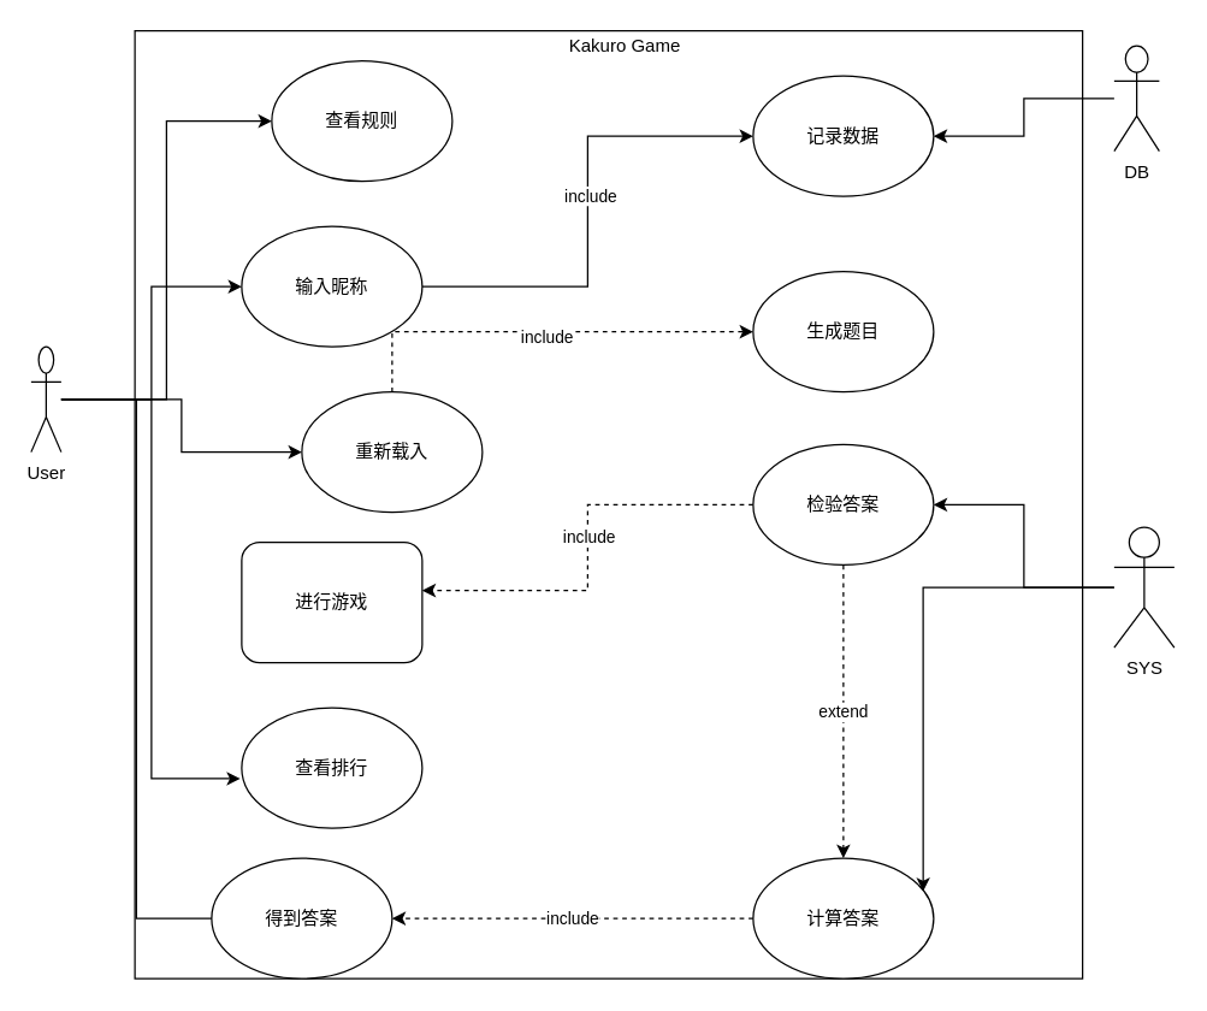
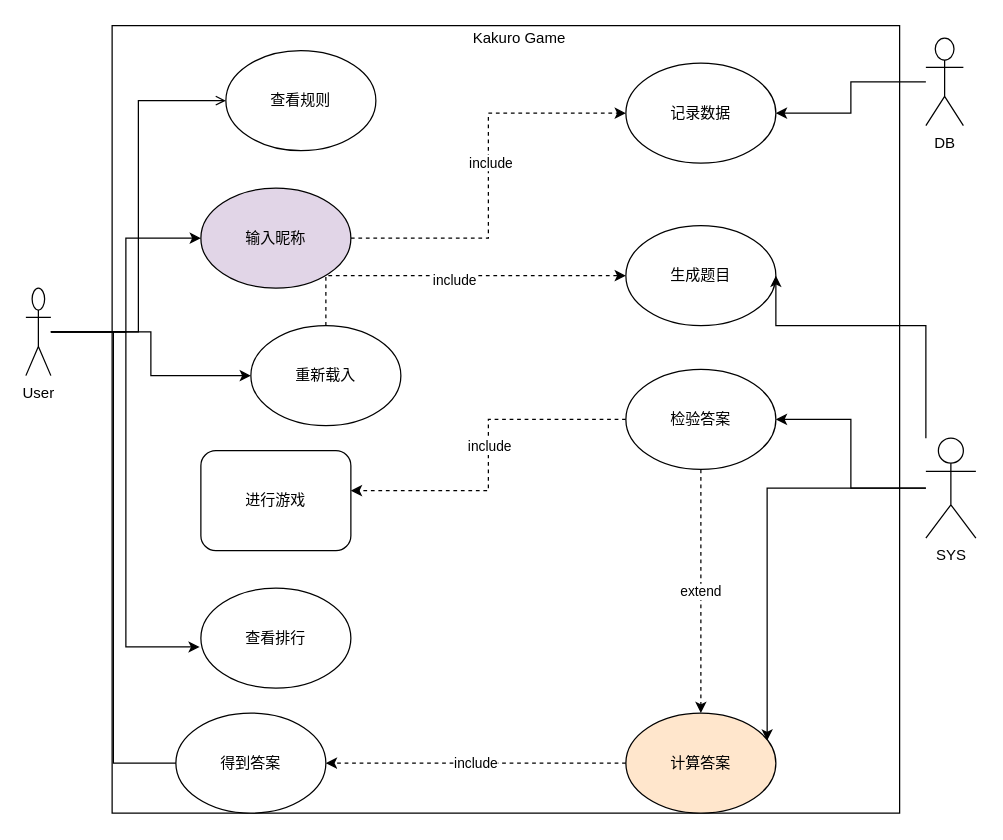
  <mxCell id="0" />
  <mxCell id="1" parent="0" />
  <mxCell id="2" value="User" style="shape=umlActor;verticalLabelPosition=bottom;verticalAlign=top;html=1;outlineConnect=0;" vertex="1" parent="1"><mxGeometry x="20" y="230" width="20" height="70" as="geometry" /></mxCell>
  <mxCell id="3" value="DB　" style="shape=umlActor;verticalLabelPosition=bottom;verticalAlign=top;html=1;outlineConnect=0;" vertex="1" parent="1"><mxGeometry x="740" y="30" width="30" height="70" as="geometry" /></mxCell>
  <mxCell id="4" value="SYS" style="shape=umlActor;verticalLabelPosition=bottom;verticalAlign=top;html=1;outlineConnect=0;" vertex="1" parent="1"><mxGeometry x="740" y="350" width="40" height="80" as="geometry" /></mxCell>
  <mxCell id="5" value="" style="whiteSpace=wrap;html=1;aspect=fixed;" vertex="1" parent="1"><mxGeometry x="89" y="20" width="630" height="630" as="geometry" /></mxCell>
  <mxCell id="6" value="Kakuro Game" style="text;html=1;strokeColor=none;fillColor=none;align=center;verticalAlign=middle;whiteSpace=wrap;rounded=0;" vertex="1" parent="1"><mxGeometry x="220" y="20" width="390" height="20" as="geometry" /></mxCell>
  <mxCell id="7" value="查看规则" style="ellipse;whiteSpace=wrap;html=1;" vertex="1" parent="1"><mxGeometry x="180" y="40" width="120" height="80" as="geometry" /></mxCell>
- <mxCell id="8" style="edgeStyle=orthogonalEdgeStyle;rounded=0;orthogonalLoop=1;jettySize=auto;html=1;entryX=0;entryY=0.5;entryDx=0;entryDy=0;dashed=0;" edge="1" parent="1" source="10" target="14"><mxGeometry relative="1" as="geometry" /></mxCell>
+ <mxCell id="8" style="edgeStyle=orthogonalEdgeStyle;rounded=0;orthogonalLoop=1;jettySize=auto;html=1;entryX=0;entryY=0.5;entryDx=0;entryDy=0;dashed=1;" edge="1" parent="1" source="10" target="14"><mxGeometry relative="1" as="geometry" /></mxCell>
  <mxCell id="9" value="include" style="edgeLabel;html=1;align=center;verticalAlign=middle;resizable=0;points=[];" vertex="1" connectable="0" parent="8"><mxGeometry x="0.07" y="-1" relative="1" as="geometry"><mxPoint as="offset" /></mxGeometry></mxCell>
- <mxCell id="10" value="输入昵称" style="ellipse;whiteSpace=wrap;html=1;" vertex="1" parent="1"><mxGeometry x="160" y="150" width="120" height="80" as="geometry" /></mxCell>
+ <mxCell id="10" value="输入昵称" style="ellipse;whiteSpace=wrap;html=1;fillColor=#e1d5e7;" vertex="1" parent="1"><mxGeometry x="160" y="150" width="120" height="80" as="geometry" /></mxCell>
  <mxCell id="11" value="进行游戏" style="whiteSpace=wrap;html=1;rounded=1;" vertex="1" parent="1"><mxGeometry x="160" y="360" width="120" height="80" as="geometry" /></mxCell>
  <mxCell id="12" value="重新载入" style="ellipse;whiteSpace=wrap;html=1;" vertex="1" parent="1"><mxGeometry x="200" y="260" width="120" height="80" as="geometry" /></mxCell>
  <mxCell id="13" value="查看排行" style="ellipse;whiteSpace=wrap;html=1;" vertex="1" parent="1"><mxGeometry x="160" y="470" width="120" height="80" as="geometry" /></mxCell>
  <mxCell id="14" value="记录数据" style="ellipse;whiteSpace=wrap;html=1;" vertex="1" parent="1"><mxGeometry x="500" y="50" width="120" height="80" as="geometry" /></mxCell>
  <mxCell id="15" value="生成题目" style="ellipse;whiteSpace=wrap;html=1;" vertex="1" parent="1"><mxGeometry x="500" y="180" width="120" height="80" as="geometry" /></mxCell>
  <mxCell id="16" style="edgeStyle=orthogonalEdgeStyle;rounded=0;orthogonalLoop=1;jettySize=auto;html=1;entryX=1;entryY=0.4;entryDx=0;entryDy=0;entryPerimeter=0;dashed=1;" edge="1" parent="1" source="19" target="11"><mxGeometry relative="1" as="geometry" /></mxCell>
  <mxCell id="17" value="include" style="edgeLabel;html=1;align=center;verticalAlign=middle;resizable=0;points=[];" vertex="1" connectable="0" parent="16"><mxGeometry x="-0.056" relative="1" as="geometry"><mxPoint as="offset" /></mxGeometry></mxCell>
  <mxCell id="18" value="extend" style="edgeStyle=orthogonalEdgeStyle;rounded=0;orthogonalLoop=1;jettySize=auto;html=1;dashed=1;" edge="1" parent="1" source="19" target="21"><mxGeometry relative="1" as="geometry" /></mxCell>
  <mxCell id="19" value="检验答案" style="ellipse;whiteSpace=wrap;html=1;" vertex="1" parent="1"><mxGeometry x="500" y="295" width="120" height="80" as="geometry" /></mxCell>
  <mxCell id="20" value="include" style="edgeStyle=orthogonalEdgeStyle;rounded=0;orthogonalLoop=1;jettySize=auto;html=1;entryX=1;entryY=0.5;entryDx=0;entryDy=0;dashed=1;" edge="1" parent="1" source="21" target="22"><mxGeometry relative="1" as="geometry" /></mxCell>
- <mxCell id="21" value="计算答案" style="ellipse;whiteSpace=wrap;html=1;" vertex="1" parent="1"><mxGeometry x="500" y="570" width="120" height="80" as="geometry" /></mxCell>
+ <mxCell id="21" value="计算答案" style="ellipse;whiteSpace=wrap;html=1;fillColor=#ffe6cc;" vertex="1" parent="1"><mxGeometry x="500" y="570" width="120" height="80" as="geometry" /></mxCell>
  <mxCell id="22" value="得到答案" style="ellipse;whiteSpace=wrap;html=1;" vertex="1" parent="1"><mxGeometry x="140" y="570" width="120" height="80" as="geometry" /></mxCell>
  <mxCell id="23" style="edgeStyle=orthogonalEdgeStyle;rounded=0;orthogonalLoop=1;jettySize=auto;html=1;" edge="1" parent="1" source="3" target="14"><mxGeometry relative="1" as="geometry" /></mxCell>
+ <mxCell id="24" style="edgeStyle=orthogonalEdgeStyle;rounded=0;orthogonalLoop=1;jettySize=auto;html=1;entryX=1;entryY=0.5;entryDx=0;entryDy=0;" edge="1" parent="1" source="4" target="15"><mxGeometry relative="1" as="geometry"><Array as="points"><mxPoint x="740" y="260" /><mxPoint x="620" y="260" /></Array></mxGeometry></mxCell>
  <mxCell id="25" style="edgeStyle=orthogonalEdgeStyle;rounded=0;orthogonalLoop=1;jettySize=auto;html=1;exitX=0.5;exitY=0;exitDx=0;exitDy=0;dashed=1;" edge="1" parent="1" source="12" target="15"><mxGeometry relative="1" as="geometry" /></mxCell>
  <mxCell id="26" value="include" style="edgeLabel;html=1;align=center;verticalAlign=middle;resizable=0;points=[];" vertex="1" connectable="0" parent="25"><mxGeometry y="2" relative="1" as="geometry"><mxPoint x="2" y="5" as="offset" /></mxGeometry></mxCell>
- <mxCell id="27" style="edgeStyle=orthogonalEdgeStyle;rounded=0;orthogonalLoop=1;jettySize=auto;html=1;entryX=0;entryY=0.5;entryDx=0;entryDy=0;" edge="1" parent="1" source="2" target="7"><mxGeometry relative="1" as="geometry" /></mxCell>
+ <mxCell id="27" style="edgeStyle=orthogonalEdgeStyle;rounded=0;orthogonalLoop=1;jettySize=auto;html=1;entryX=0;entryY=0.5;entryDx=0;entryDy=0;endArrow=open;" edge="1" parent="1" source="2" target="7"><mxGeometry relative="1" as="geometry" /></mxCell>
  <mxCell id="28" style="edgeStyle=orthogonalEdgeStyle;rounded=0;orthogonalLoop=1;jettySize=auto;html=1;entryX=-0.008;entryY=0.588;entryDx=0;entryDy=0;entryPerimeter=0;" edge="1" parent="1" source="2" target="13"><mxGeometry relative="1" as="geometry" /></mxCell>
  <mxCell id="29" style="edgeStyle=orthogonalEdgeStyle;rounded=0;orthogonalLoop=1;jettySize=auto;html=1;entryX=0;entryY=0.5;entryDx=0;entryDy=0;" edge="1" parent="1" source="2" target="10"><mxGeometry relative="1" as="geometry" /></mxCell>
  <mxCell id="30" style="edgeStyle=orthogonalEdgeStyle;rounded=0;orthogonalLoop=1;jettySize=auto;html=1;entryX=0;entryY=0.5;entryDx=0;entryDy=0;endArrow=none;" edge="1" parent="1" source="2" target="22"><mxGeometry relative="1" as="geometry" /></mxCell>
  <mxCell id="31" style="edgeStyle=orthogonalEdgeStyle;rounded=0;orthogonalLoop=1;jettySize=auto;html=1;entryX=1;entryY=0.5;entryDx=0;entryDy=0;" edge="1" parent="1" source="4" target="19"><mxGeometry relative="1" as="geometry" /></mxCell>
  <mxCell id="32" style="edgeStyle=orthogonalEdgeStyle;rounded=0;orthogonalLoop=1;jettySize=auto;html=1;entryX=0.942;entryY=0.275;entryDx=0;entryDy=0;entryPerimeter=0;" edge="1" parent="1" source="4" target="21"><mxGeometry relative="1" as="geometry" /></mxCell>
  <mxCell id="33" style="edgeStyle=orthogonalEdgeStyle;rounded=0;orthogonalLoop=1;jettySize=auto;html=1;" edge="1" parent="1" source="2" target="12"><mxGeometry relative="1" as="geometry" /></mxCell>
